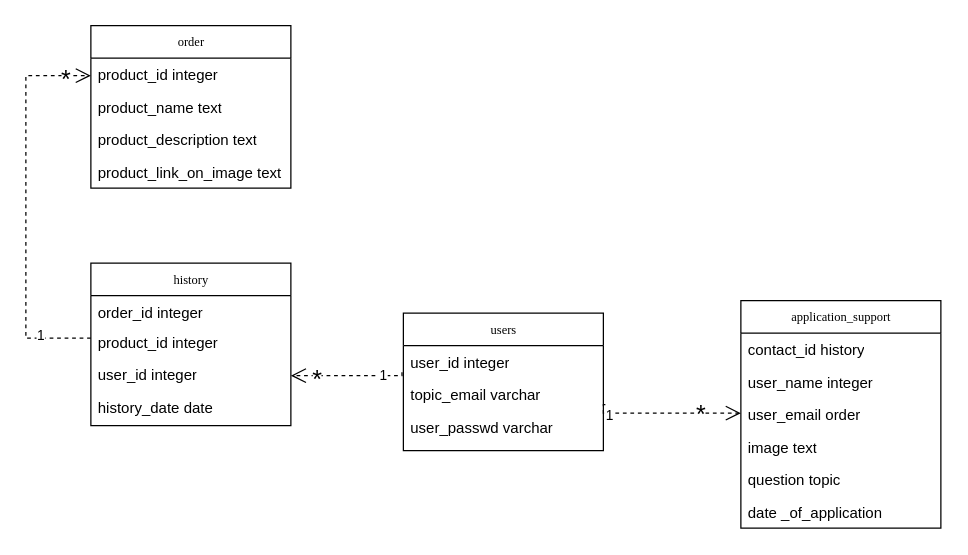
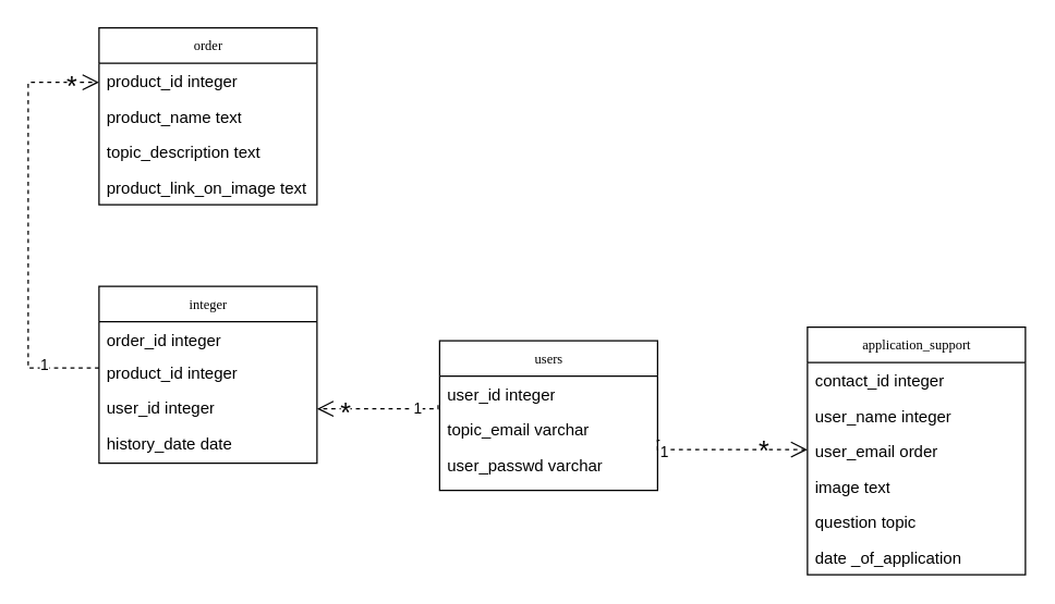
  <mxCell id="0" />
  <mxCell id="1" parent="0" />
  <mxCell id="2" value="order" style="swimlane;html=1;fontStyle=0;childLayout=stackLayout;horizontal=1;startSize=26;fillColor=none;horizontalStack=0;resizeParent=1;resizeLast=0;collapsible=1;marginBottom=0;swimlaneFillColor=#ffffff;rounded=0;shadow=0;comic=0;labelBackgroundColor=none;strokeWidth=1;fontFamily=Verdana;fontSize=10;align=center;" parent="1" vertex="1"><mxGeometry x="72" y="20" width="160" height="130" as="geometry" /></mxCell>
  <mxCell id="3" value="product_id integer" style="text;html=1;strokeColor=none;fillColor=none;align=left;verticalAlign=top;spacingLeft=4;spacingRight=4;whiteSpace=wrap;overflow=hidden;rotatable=0;points=[[0,0.5],[1,0.5]];portConstraint=eastwest;" parent="2" vertex="1"><mxGeometry y="26" width="160" height="26" as="geometry" /></mxCell>
  <mxCell id="4" value="product_name text" style="text;html=1;strokeColor=none;fillColor=none;align=left;verticalAlign=top;spacingLeft=4;spacingRight=4;whiteSpace=wrap;overflow=hidden;rotatable=0;points=[[0,0.5],[1,0.5]];portConstraint=eastwest;" parent="2" vertex="1"><mxGeometry y="52" width="160" height="26" as="geometry" /></mxCell>
- <mxCell id="5" value="product_description text" style="text;html=1;strokeColor=none;fillColor=none;align=left;verticalAlign=top;spacingLeft=4;spacingRight=4;whiteSpace=wrap;overflow=hidden;rotatable=0;points=[[0,0.5],[1,0.5]];portConstraint=eastwest;" parent="2" vertex="1"><mxGeometry y="78" width="160" height="26" as="geometry" /></mxCell>
+ <mxCell id="5" value="topic_description text" style="text;html=1;strokeColor=none;fillColor=none;align=left;verticalAlign=top;spacingLeft=4;spacingRight=4;whiteSpace=wrap;overflow=hidden;rotatable=0;points=[[0,0.5],[1,0.5]];portConstraint=eastwest;" parent="2" vertex="1"><mxGeometry y="78" width="160" height="26" as="geometry" /></mxCell>
  <mxCell id="6" value="product_link_on_image text" style="text;html=1;strokeColor=none;fillColor=none;align=left;verticalAlign=top;spacingLeft=4;spacingRight=4;whiteSpace=wrap;overflow=hidden;rotatable=0;points=[[0,0.5],[1,0.5]];portConstraint=eastwest;" parent="2" vertex="1"><mxGeometry y="104" width="160" height="26" as="geometry" /></mxCell>
- <mxCell id="7" value="history" style="swimlane;html=1;fontStyle=0;childLayout=stackLayout;horizontal=1;startSize=26;fillColor=none;horizontalStack=0;resizeParent=1;resizeLast=0;collapsible=1;marginBottom=0;swimlaneFillColor=#ffffff;rounded=0;shadow=0;comic=0;labelBackgroundColor=none;strokeWidth=1;fontFamily=Verdana;fontSize=10;align=center;" parent="1" vertex="1"><mxGeometry x="72" y="210" width="160" height="130" as="geometry" /></mxCell>
+ <mxCell id="7" value="integer" style="swimlane;html=1;fontStyle=0;childLayout=stackLayout;horizontal=1;startSize=26;fillColor=none;horizontalStack=0;resizeParent=1;resizeLast=0;collapsible=1;marginBottom=0;swimlaneFillColor=#ffffff;rounded=0;shadow=0;comic=0;labelBackgroundColor=none;strokeWidth=1;fontFamily=Verdana;fontSize=10;align=center;" parent="1" vertex="1"><mxGeometry x="72" y="210" width="160" height="130" as="geometry" /></mxCell>
  <mxCell id="8" value="order_id integer" style="text;html=1;strokeColor=none;fillColor=none;align=left;verticalAlign=top;spacingLeft=4;spacingRight=4;whiteSpace=wrap;overflow=hidden;rotatable=0;points=[[0,0.5],[1,0.5]];portConstraint=eastwest;" parent="7" vertex="1"><mxGeometry y="26" width="160" height="24" as="geometry" /></mxCell>
  <mxCell id="9" value="product_id integer" style="text;html=1;strokeColor=none;fillColor=none;align=left;verticalAlign=top;spacingLeft=4;spacingRight=4;whiteSpace=wrap;overflow=hidden;rotatable=0;points=[[0,0.5],[1,0.5]];portConstraint=eastwest;" parent="7" vertex="1"><mxGeometry y="50" width="160" height="26" as="geometry" /></mxCell>
  <mxCell id="10" value="user_id integer" style="text;html=1;strokeColor=none;fillColor=none;align=left;verticalAlign=top;spacingLeft=4;spacingRight=4;whiteSpace=wrap;overflow=hidden;rotatable=0;points=[[0,0.5],[1,0.5]];portConstraint=eastwest;" parent="7" vertex="1"><mxGeometry y="76" width="160" height="26" as="geometry" /></mxCell>
  <mxCell id="11" value="history_date date" style="text;html=1;strokeColor=none;fillColor=none;align=left;verticalAlign=top;spacingLeft=4;spacingRight=4;whiteSpace=wrap;overflow=hidden;rotatable=0;points=[[0,0.5],[1,0.5]];portConstraint=eastwest;" parent="7" vertex="1"><mxGeometry y="102" width="160" height="26" as="geometry" /></mxCell>
  <mxCell id="12" value="users" style="swimlane;html=1;fontStyle=0;childLayout=stackLayout;horizontal=1;startSize=26;fillColor=none;horizontalStack=0;resizeParent=1;resizeLast=0;collapsible=1;marginBottom=0;swimlaneFillColor=#ffffff;rounded=0;shadow=0;comic=0;labelBackgroundColor=none;strokeWidth=1;fontFamily=Verdana;fontSize=10;align=center;" parent="1" vertex="1"><mxGeometry x="322" y="250" width="160" height="110" as="geometry" /></mxCell>
  <mxCell id="13" value="user_id integer" style="text;html=1;strokeColor=none;fillColor=none;align=left;verticalAlign=top;spacingLeft=4;spacingRight=4;whiteSpace=wrap;overflow=hidden;rotatable=0;points=[[0,0.5],[1,0.5]];portConstraint=eastwest;" parent="12" vertex="1"><mxGeometry y="26" width="160" height="26" as="geometry" /></mxCell>
  <mxCell id="14" value="topic_email varchar" style="text;html=1;strokeColor=none;fillColor=none;align=left;verticalAlign=top;spacingLeft=4;spacingRight=4;whiteSpace=wrap;overflow=hidden;rotatable=0;points=[[0,0.5],[1,0.5]];portConstraint=eastwest;" parent="12" vertex="1"><mxGeometry y="52" width="160" height="26" as="geometry" /></mxCell>
  <mxCell id="15" value="user_passwd varchar" style="text;html=1;strokeColor=none;fillColor=none;align=left;verticalAlign=top;spacingLeft=4;spacingRight=4;whiteSpace=wrap;overflow=hidden;rotatable=0;points=[[0,0.5],[1,0.5]];portConstraint=eastwest;" parent="12" vertex="1"><mxGeometry y="78" width="160" height="26" as="geometry" /></mxCell>
  <mxCell id="16" value="application_support" style="swimlane;html=1;fontStyle=0;childLayout=stackLayout;horizontal=1;startSize=26;fillColor=none;horizontalStack=0;resizeParent=1;resizeLast=0;collapsible=1;marginBottom=0;swimlaneFillColor=#ffffff;rounded=0;shadow=0;comic=0;labelBackgroundColor=none;strokeWidth=1;fontFamily=Verdana;fontSize=10;align=center;" parent="1" vertex="1"><mxGeometry x="592" y="240" width="160" height="182" as="geometry" /></mxCell>
- <mxCell id="17" value="contact_id history" style="text;html=1;strokeColor=none;fillColor=none;align=left;verticalAlign=top;spacingLeft=4;spacingRight=4;whiteSpace=wrap;overflow=hidden;rotatable=0;points=[[0,0.5],[1,0.5]];portConstraint=eastwest;" parent="16" vertex="1"><mxGeometry y="26" width="160" height="26" as="geometry" /></mxCell>
+ <mxCell id="17" value="contact_id integer" style="text;html=1;strokeColor=none;fillColor=none;align=left;verticalAlign=top;spacingLeft=4;spacingRight=4;whiteSpace=wrap;overflow=hidden;rotatable=0;points=[[0,0.5],[1,0.5]];portConstraint=eastwest;" parent="16" vertex="1"><mxGeometry y="26" width="160" height="26" as="geometry" /></mxCell>
  <mxCell id="18" value="user_name integer" style="text;html=1;strokeColor=none;fillColor=none;align=left;verticalAlign=top;spacingLeft=4;spacingRight=4;whiteSpace=wrap;overflow=hidden;rotatable=0;points=[[0,0.5],[1,0.5]];portConstraint=eastwest;" parent="16" vertex="1"><mxGeometry y="52" width="160" height="26" as="geometry" /></mxCell>
  <mxCell id="19" value="user_email order&lt;br&gt;&lt;br&gt;" style="text;html=1;strokeColor=none;fillColor=none;align=left;verticalAlign=top;spacingLeft=4;spacingRight=4;whiteSpace=wrap;overflow=hidden;rotatable=0;points=[[0,0.5],[1,0.5]];portConstraint=eastwest;" parent="16" vertex="1"><mxGeometry y="78" width="160" height="26" as="geometry" /></mxCell>
  <mxCell id="20" value="image text" style="text;html=1;strokeColor=none;fillColor=none;align=left;verticalAlign=top;spacingLeft=4;spacingRight=4;whiteSpace=wrap;overflow=hidden;rotatable=0;points=[[0,0.5],[1,0.5]];portConstraint=eastwest;" parent="16" vertex="1"><mxGeometry y="104" width="160" height="26" as="geometry" /></mxCell>
  <mxCell id="21" value="question topic" style="text;html=1;strokeColor=none;fillColor=none;align=left;verticalAlign=top;spacingLeft=4;spacingRight=4;whiteSpace=wrap;overflow=hidden;rotatable=0;points=[[0,0.5],[1,0.5]];portConstraint=eastwest;" parent="16" vertex="1"><mxGeometry y="130" width="160" height="26" as="geometry" /></mxCell>
  <mxCell id="22" value="date _of_application" style="text;html=1;strokeColor=none;fillColor=none;align=left;verticalAlign=top;spacingLeft=4;spacingRight=4;whiteSpace=wrap;overflow=hidden;rotatable=0;points=[[0,0.5],[1,0.5]];portConstraint=eastwest;" parent="16" vertex="1"><mxGeometry y="156" width="160" height="26" as="geometry" /></mxCell>
  <mxCell id="23" style="edgeStyle=orthogonalEdgeStyle;rounded=0;html=1;dashed=1;labelBackgroundColor=none;startFill=0;endArrow=open;endFill=0;endSize=10;fontFamily=Verdana;fontSize=10;" parent="1" source="9" target="3" edge="1"><mxGeometry relative="1" as="geometry"><Array as="points"><mxPoint x="20" y="270" /><mxPoint x="20" y="60" /></Array><mxPoint x="52" y="270" as="sourcePoint" /><mxPoint x="62" y="80" as="targetPoint" /></mxGeometry></mxCell>
  <mxCell id="24" value="1" style="edgeLabel;html=1;align=center;verticalAlign=middle;resizable=0;points=[];" parent="23" vertex="1" connectable="0"><mxGeometry x="-0.74" y="-3" relative="1" as="geometry"><mxPoint as="offset" /></mxGeometry></mxCell>
  <mxCell id="25" value="&lt;font style=&quot;font-size: 20px;&quot;&gt;*&lt;/font&gt;" style="edgeLabel;html=1;align=center;verticalAlign=middle;resizable=0;points=[];" parent="23" vertex="1" connectable="0"><mxGeometry x="0.866" y="-1" relative="1" as="geometry"><mxPoint as="offset" /></mxGeometry></mxCell>
  <mxCell id="26" style="edgeStyle=orthogonalEdgeStyle;rounded=0;html=1;dashed=1;labelBackgroundColor=none;startFill=0;endArrow=open;endFill=0;endSize=10;fontFamily=Verdana;fontSize=10;exitX=1.01;exitY=0.817;exitDx=0;exitDy=0;exitPerimeter=0;" parent="1" source="14" edge="1"><mxGeometry relative="1" as="geometry"><Array as="points"><mxPoint x="482" y="323" /><mxPoint x="482" y="330" /></Array><mxPoint x="502" y="330.004" as="sourcePoint" /><mxPoint x="592" y="330" as="targetPoint" /></mxGeometry></mxCell>
  <mxCell id="27" value="1" style="edgeLabel;html=1;align=center;verticalAlign=middle;resizable=0;points=[];" parent="26" vertex="1" connectable="0"><mxGeometry x="-0.78" y="-1" relative="1" as="geometry"><mxPoint as="offset" /></mxGeometry></mxCell>
  <mxCell id="28" value="&lt;font style=&quot;font-size: 20px;&quot;&gt;*&lt;/font&gt;" style="edgeLabel;html=1;align=center;verticalAlign=middle;resizable=0;points=[];" parent="26" vertex="1" connectable="0"><mxGeometry x="0.458" y="1" relative="1" as="geometry"><mxPoint as="offset" /></mxGeometry></mxCell>
  <mxCell id="29" style="edgeStyle=orthogonalEdgeStyle;rounded=0;html=1;dashed=1;labelBackgroundColor=none;startFill=0;endArrow=open;endFill=0;endSize=10;fontFamily=Verdana;fontSize=10;exitX=-0.007;exitY=0.821;exitDx=0;exitDy=0;exitPerimeter=0;" parent="1" source="13" target="10" edge="1"><mxGeometry relative="1" as="geometry"><Array as="points"><mxPoint x="321" y="300" /></Array><mxPoint x="383" y="190.36" as="sourcePoint" /><mxPoint x="223" y="300" as="targetPoint" /></mxGeometry></mxCell>
  <mxCell id="30" value="&lt;font style=&quot;font-size: 20px;&quot;&gt;*&lt;/font&gt;" style="edgeLabel;html=1;align=center;verticalAlign=middle;resizable=0;points=[];" parent="29" vertex="1" connectable="0"><mxGeometry x="0.555" y="1" relative="1" as="geometry"><mxPoint as="offset" /></mxGeometry></mxCell>
  <mxCell id="31" value="1" style="edgeLabel;html=1;align=center;verticalAlign=middle;resizable=0;points=[];" parent="29" vertex="1" connectable="0"><mxGeometry x="-0.612" y="-1" relative="1" as="geometry"><mxPoint as="offset" /></mxGeometry></mxCell>
